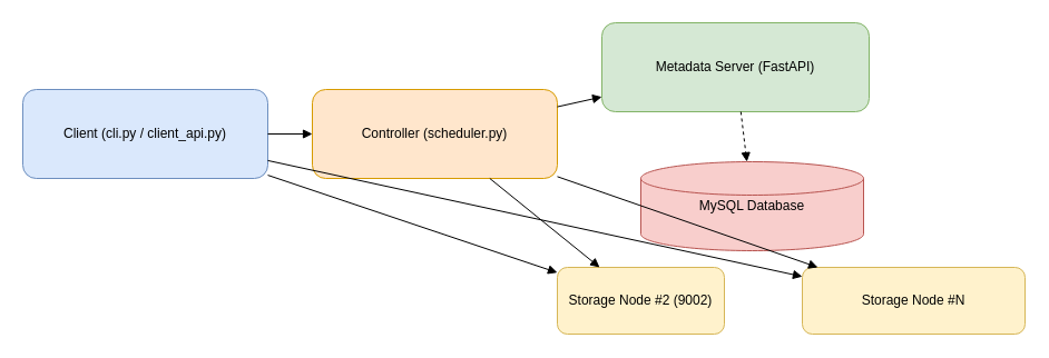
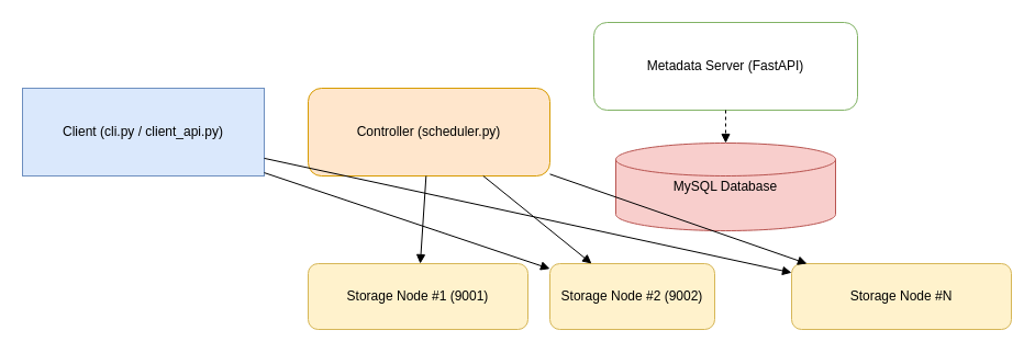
  <mxCell id="0" />
  <mxCell id="1" parent="0" />
- <mxCell id="2" value="Client (cli.py / client_api.py)" style="rounded=1;whiteSpace=wrap;html=1;fillColor=#dae8fc;strokeColor=#6c8ebf;" vertex="1" parent="1"><mxGeometry x="20" y="80" width="220" height="80" as="geometry" /></mxCell>
+ <mxCell id="2" value="Client (cli.py / client_api.py)" style="whiteSpace=wrap;html=1;fillColor=#dae8fc;strokeColor=#6c8ebf;rounded=0;" vertex="1" parent="1"><mxGeometry x="20" y="80" width="220" height="80" as="geometry" /></mxCell>
  <mxCell id="3" value="Controller (scheduler.py)" style="rounded=1;whiteSpace=wrap;html=1;fillColor=#ffe6cc;strokeColor=#d79b00;" vertex="1" parent="1"><mxGeometry x="280" y="80" width="220" height="80" as="geometry" /></mxCell>
- <mxCell id="4" value="Metadata Server (FastAPI)" style="rounded=1;whiteSpace=wrap;html=1;fillColor=#d5e8d4;strokeColor=#82b366;" vertex="1" parent="1"><mxGeometry x="540" y="20" width="240" height="80" as="geometry" /></mxCell>
- <mxCell id="5" value="MySQL Database" style="shape=cylinder3;whiteSpace=wrap;html=1;fillColor=#f8cecc;strokeColor=#b85450;" vertex="1" parent="1"><mxGeometry x="575" y="145" width="200" height="80" as="geometry" /></mxCell>
+ <mxCell id="4" value="Metadata Server (FastAPI)" style="rounded=1;whiteSpace=wrap;html=1;fillColor=#ffffff;strokeColor=#82b366;" vertex="1" parent="1"><mxGeometry x="540" y="20" width="240" height="80" as="geometry" /></mxCell>
+ <mxCell id="5" value="MySQL Database" style="shape=cylinder3;whiteSpace=wrap;html=1;fillColor=#f8cecc;strokeColor=#b85450;" vertex="1" parent="1"><mxGeometry x="560" y="130" width="200" height="80" as="geometry" /></mxCell>
+ <mxCell id="6" value="Storage Node #1 (9001)" style="rounded=1;whiteSpace=wrap;html=1;fillColor=#fff2cc;strokeColor=#d6b656;" vertex="1" parent="1"><mxGeometry x="280" y="240" width="200" height="60" as="geometry" /></mxCell>
  <mxCell id="7" value="Storage Node #2 (9002)" style="rounded=1;whiteSpace=wrap;html=1;fillColor=#fff2cc;strokeColor=#d6b656;" vertex="1" parent="1"><mxGeometry x="500" y="240" width="150" height="60" as="geometry" /></mxCell>
  <mxCell id="8" value="Storage Node #N" style="rounded=1;whiteSpace=wrap;html=1;fillColor=#fff2cc;strokeColor=#d6b656;" vertex="1" parent="1"><mxGeometry x="720" y="240" width="200" height="60" as="geometry" /></mxCell>
- <mxCell id="9" style="endArrow=block;html=1;strokeColor=#000000;" edge="1" parent="1" source="2" target="3"><mxGeometry relative="1" as="geometry" /></mxCell>
- <mxCell id="10" style="endArrow=block;html=1;strokeColor=#000000;" edge="1" parent="1" source="3" target="4"><mxGeometry relative="1" as="geometry" /></mxCell>
  <mxCell id="11" style="endArrow=block;html=1;strokeColor=#000000;dashed=1;" edge="1" parent="1" source="4" target="5"><mxGeometry relative="1" as="geometry" /></mxCell>
+ <mxCell id="12" style="endArrow=block;html=1;strokeColor=#000000;" edge="1" parent="1" source="3" target="6"><mxGeometry relative="1" as="geometry" /></mxCell>
  <mxCell id="13" style="endArrow=block;html=1;strokeColor=#000000;" edge="1" parent="1" source="3" target="7"><mxGeometry relative="1" as="geometry" /></mxCell>
  <mxCell id="14" style="endArrow=block;html=1;strokeColor=#000000;" edge="1" parent="1" source="3" target="8"><mxGeometry relative="1" as="geometry" /></mxCell>
  <mxCell id="15" style="endArrow=block;html=1;strokeColor=#000000;" edge="1" parent="1" source="2" target="7"><mxGeometry relative="1" as="geometry" /></mxCell>
  <mxCell id="16" style="endArrow=block;html=1;strokeColor=#000000;" edge="1" parent="1" source="2" target="8"><mxGeometry relative="1" as="geometry" /></mxCell>
